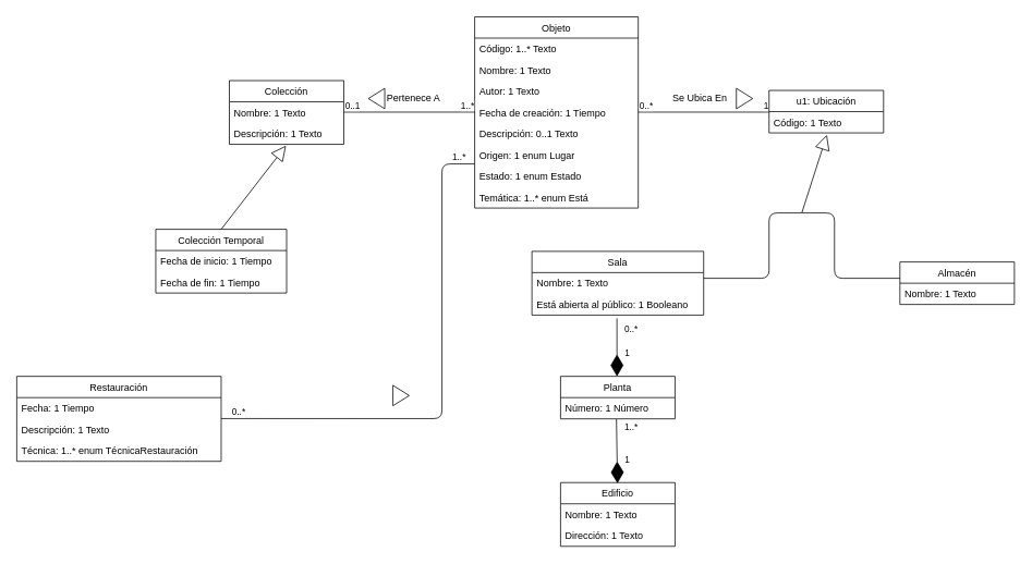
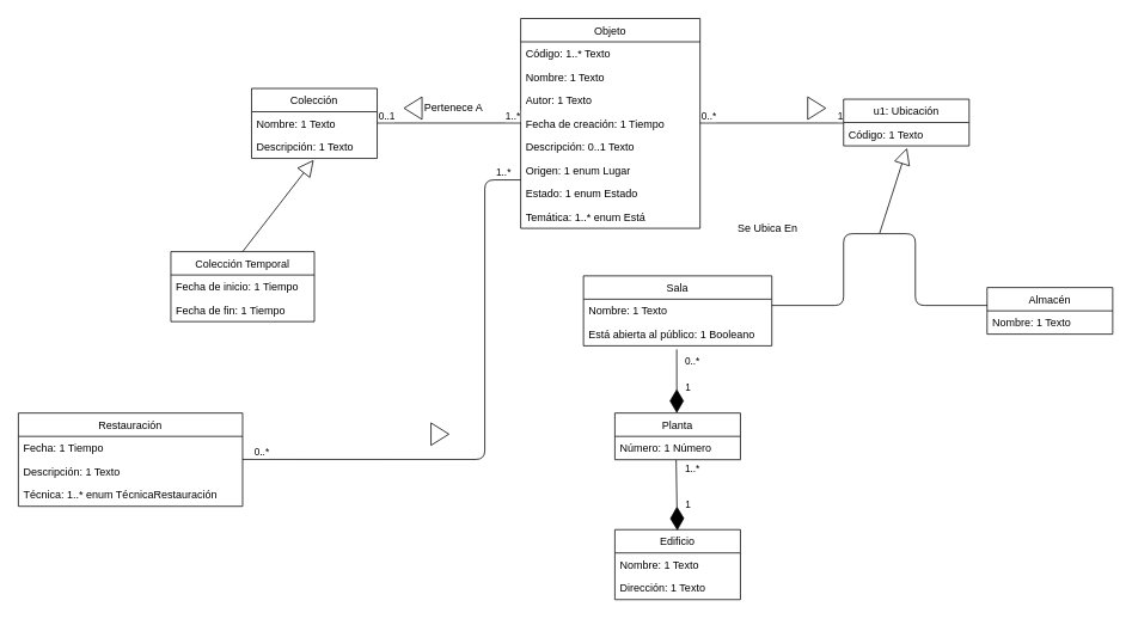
  <mxCell id="0" />
  <mxCell id="1" parent="0" />
  <mxCell id="2" value="Objeto" style="swimlane;fontStyle=0;childLayout=stackLayout;horizontal=1;startSize=26;fillColor=none;horizontalStack=0;resizeParent=1;resizeParentMax=0;resizeLast=0;collapsible=1;marginBottom=0;" vertex="1" parent="1"><mxGeometry x="580" y="20" width="200" height="234" as="geometry" /></mxCell>
  <mxCell id="3" value="Código: 1..* Texto" style="text;strokeColor=none;fillColor=none;align=left;verticalAlign=top;spacingLeft=4;spacingRight=4;overflow=hidden;rotatable=0;points=[[0,0.5],[1,0.5]];portConstraint=eastwest;" vertex="1" parent="2"><mxGeometry y="26" width="200" height="26" as="geometry" /></mxCell>
  <mxCell id="4" value="Nombre: 1 Texto" style="text;strokeColor=none;fillColor=none;align=left;verticalAlign=top;spacingLeft=4;spacingRight=4;overflow=hidden;rotatable=0;points=[[0,0.5],[1,0.5]];portConstraint=eastwest;" vertex="1" parent="2"><mxGeometry y="52" width="200" height="26" as="geometry" /></mxCell>
  <mxCell id="5" value="Autor: 1 Texto&#10;" style="text;strokeColor=none;fillColor=none;align=left;verticalAlign=top;spacingLeft=4;spacingRight=4;overflow=hidden;rotatable=0;points=[[0,0.5],[1,0.5]];portConstraint=eastwest;" vertex="1" parent="2"><mxGeometry y="78" width="200" height="26" as="geometry" /></mxCell>
  <mxCell id="6" value="Fecha de creación: 1 Tiempo" style="text;strokeColor=none;fillColor=none;align=left;verticalAlign=top;spacingLeft=4;spacingRight=4;overflow=hidden;rotatable=0;points=[[0,0.5],[1,0.5]];portConstraint=eastwest;" vertex="1" parent="2"><mxGeometry y="104" width="200" height="26" as="geometry" /></mxCell>
  <mxCell id="7" value="Descripción: 0..1 Texto" style="text;strokeColor=none;fillColor=none;align=left;verticalAlign=top;spacingLeft=4;spacingRight=4;overflow=hidden;rotatable=0;points=[[0,0.5],[1,0.5]];portConstraint=eastwest;" vertex="1" parent="2"><mxGeometry y="130" width="200" height="26" as="geometry" /></mxCell>
  <mxCell id="8" value="Origen: 1 enum Lugar" style="text;strokeColor=none;fillColor=none;align=left;verticalAlign=top;spacingLeft=4;spacingRight=4;overflow=hidden;rotatable=0;points=[[0,0.5],[1,0.5]];portConstraint=eastwest;" vertex="1" parent="2"><mxGeometry y="156" width="200" height="26" as="geometry" /></mxCell>
  <mxCell id="9" value="Estado: 1 enum Estado&#10;" style="text;strokeColor=none;fillColor=none;align=left;verticalAlign=top;spacingLeft=4;spacingRight=4;overflow=hidden;rotatable=0;points=[[0,0.5],[1,0.5]];portConstraint=eastwest;" vertex="1" parent="2"><mxGeometry y="182" width="200" height="26" as="geometry" /></mxCell>
  <mxCell id="10" value="Temática: 1..* enum Está" style="text;strokeColor=none;fillColor=none;align=left;verticalAlign=top;spacingLeft=4;spacingRight=4;overflow=hidden;rotatable=0;points=[[0,0.5],[1,0.5]];portConstraint=eastwest;" vertex="1" parent="2"><mxGeometry y="208" width="200" height="26" as="geometry" /></mxCell>
  <mxCell id="11" value="" style="endArrow=none;html=1;edgeStyle=orthogonalEdgeStyle;" edge="1" parent="1"><mxGeometry relative="1" as="geometry"><mxPoint x="780" y="136.58" as="sourcePoint" /><mxPoint x="940" y="136.58" as="targetPoint" /></mxGeometry></mxCell>
  <mxCell id="12" value="0..*" style="edgeLabel;resizable=0;html=1;align=left;verticalAlign=bottom;" connectable="0" vertex="1" parent="11"><mxGeometry x="-1" relative="1" as="geometry" /></mxCell>
  <mxCell id="13" value="1" style="edgeLabel;resizable=0;html=1;align=right;verticalAlign=bottom;" connectable="0" vertex="1" parent="11"><mxGeometry x="1" relative="1" as="geometry" /></mxCell>
  <mxCell id="14" value="Pertenece A" style="text;html=1;align=center;verticalAlign=middle;resizable=0;points=[];autosize=1;strokeColor=none;fillColor=none;" vertex="1" parent="1"><mxGeometry x="460" y="105" width="90" height="30" as="geometry" /></mxCell>
  <mxCell id="15" value="" style="triangle;whiteSpace=wrap;html=1;direction=west;" vertex="1" parent="1"><mxGeometry x="450" y="107.5" width="20" height="25" as="geometry" /></mxCell>
  <mxCell id="16" value="" style="endArrow=none;html=1;edgeStyle=orthogonalEdgeStyle;" edge="1" parent="1"><mxGeometry relative="1" as="geometry"><mxPoint x="420" y="136.58" as="sourcePoint" /><mxPoint x="580" y="136.58" as="targetPoint" /></mxGeometry></mxCell>
  <mxCell id="17" value="0..1" style="edgeLabel;resizable=0;html=1;align=left;verticalAlign=bottom;" connectable="0" vertex="1" parent="16"><mxGeometry x="-1" relative="1" as="geometry" /></mxCell>
  <mxCell id="18" value="1..*" style="edgeLabel;resizable=0;html=1;align=right;verticalAlign=bottom;" connectable="0" vertex="1" parent="16"><mxGeometry x="1" relative="1" as="geometry" /></mxCell>
- <mxCell id="19" value="Se Ubica En" style="text;html=1;align=center;verticalAlign=middle;resizable=0;points=[];autosize=1;strokeColor=none;fillColor=none;" vertex="1" parent="1"><mxGeometry x="810" y="105" width="90" height="30" as="geometry" /></mxCell>
+ <mxCell id="19" value="Se Ubica En" style="text;html=1;align=center;verticalAlign=middle;resizable=0;points=[];autosize=1;strokeColor=none;fillColor=none;" vertex="1" parent="1"><mxGeometry x="810" y="240" width="90" height="30" as="geometry" /></mxCell>
  <mxCell id="20" value="" style="triangle;whiteSpace=wrap;html=1;" vertex="1" parent="1"><mxGeometry x="900" y="107.5" width="20" height="25" as="geometry" /></mxCell>
  <mxCell id="21" value="Colección" style="swimlane;fontStyle=0;childLayout=stackLayout;horizontal=1;startSize=26;fillColor=none;horizontalStack=0;resizeParent=1;resizeParentMax=0;resizeLast=0;collapsible=1;marginBottom=0;" vertex="1" parent="1"><mxGeometry x="280" y="98" width="140" height="78" as="geometry" /></mxCell>
  <mxCell id="22" value="Nombre: 1 Texto&#10;" style="text;strokeColor=none;fillColor=none;align=left;verticalAlign=top;spacingLeft=4;spacingRight=4;overflow=hidden;rotatable=0;points=[[0,0.5],[1,0.5]];portConstraint=eastwest;" vertex="1" parent="21"><mxGeometry y="26" width="140" height="26" as="geometry" /></mxCell>
  <mxCell id="23" value="Descripción: 1 Texto" style="text;strokeColor=none;fillColor=none;align=left;verticalAlign=top;spacingLeft=4;spacingRight=4;overflow=hidden;rotatable=0;points=[[0,0.5],[1,0.5]];portConstraint=eastwest;" vertex="1" parent="21"><mxGeometry y="52" width="140" height="26" as="geometry" /></mxCell>
  <mxCell id="24" value="u1: Ubicación" style="swimlane;fontStyle=0;childLayout=stackLayout;horizontal=1;startSize=26;fillColor=none;horizontalStack=0;resizeParent=1;resizeParentMax=0;resizeLast=0;collapsible=1;marginBottom=0;" vertex="1" parent="1"><mxGeometry x="940" y="110" width="140" height="52" as="geometry" /></mxCell>
  <mxCell id="25" value="Código: 1 Texto" style="text;strokeColor=none;fillColor=none;align=left;verticalAlign=top;spacingLeft=4;spacingRight=4;overflow=hidden;rotatable=0;points=[[0,0.5],[1,0.5]];portConstraint=eastwest;" vertex="1" parent="24"><mxGeometry y="26" width="140" height="26" as="geometry" /></mxCell>
  <mxCell id="26" value="" style="endArrow=block;endSize=16;endFill=0;html=1;exitX=0.5;exitY=0;exitDx=0;exitDy=0;entryX=0.495;entryY=1.064;entryDx=0;entryDy=0;entryPerimeter=0;" edge="1" parent="1" source="27" target="23"><mxGeometry width="160" relative="1" as="geometry"><mxPoint x="349.58" y="296" as="sourcePoint" /><mxPoint x="349.58" y="176" as="targetPoint" /></mxGeometry></mxCell>
  <mxCell id="27" value="Colección Temporal" style="swimlane;fontStyle=0;childLayout=stackLayout;horizontal=1;startSize=26;fillColor=none;horizontalStack=0;resizeParent=1;resizeParentMax=0;resizeLast=0;collapsible=1;marginBottom=0;" vertex="1" parent="1"><mxGeometry x="190" y="280" width="160" height="78" as="geometry" /></mxCell>
  <mxCell id="28" value="Fecha de inicio: 1 Tiempo" style="text;strokeColor=none;fillColor=none;align=left;verticalAlign=top;spacingLeft=4;spacingRight=4;overflow=hidden;rotatable=0;points=[[0,0.5],[1,0.5]];portConstraint=eastwest;" vertex="1" parent="27"><mxGeometry y="26" width="160" height="26" as="geometry" /></mxCell>
  <mxCell id="29" value="Fecha de fin: 1 Tiempo" style="text;strokeColor=none;fillColor=none;align=left;verticalAlign=top;spacingLeft=4;spacingRight=4;overflow=hidden;rotatable=0;points=[[0,0.5],[1,0.5]];portConstraint=eastwest;" vertex="1" parent="27"><mxGeometry y="52" width="160" height="26" as="geometry" /></mxCell>
  <mxCell id="30" value="" style="endArrow=block;endSize=16;endFill=0;html=1;entryX=0.505;entryY=1.09;entryDx=0;entryDy=0;entryPerimeter=0;" edge="1" parent="1" target="25"><mxGeometry width="160" relative="1" as="geometry"><mxPoint x="980" y="260" as="sourcePoint" /><mxPoint x="979.3" y="210.004" as="targetPoint" /></mxGeometry></mxCell>
  <mxCell id="31" value="" style="endArrow=none;html=1;edgeStyle=orthogonalEdgeStyle;" edge="1" parent="1"><mxGeometry relative="1" as="geometry"><mxPoint x="860" y="340" as="sourcePoint" /><mxPoint x="980" y="260" as="targetPoint" /><Array as="points"><mxPoint x="860" y="340" /><mxPoint x="940" y="340" /><mxPoint x="940" y="260" /></Array></mxGeometry></mxCell>
  <mxCell id="32" value="" style="endArrow=none;html=1;edgeStyle=orthogonalEdgeStyle;" edge="1" parent="1"><mxGeometry relative="1" as="geometry"><mxPoint x="1100" y="340" as="sourcePoint" /><mxPoint x="980" y="260" as="targetPoint" /><Array as="points"><mxPoint x="1020" y="340" /><mxPoint x="1020" y="260" /></Array></mxGeometry></mxCell>
  <mxCell id="33" value="Sala" style="swimlane;fontStyle=0;childLayout=stackLayout;horizontal=1;startSize=26;fillColor=none;horizontalStack=0;resizeParent=1;resizeParentMax=0;resizeLast=0;collapsible=1;marginBottom=0;" vertex="1" parent="1"><mxGeometry x="650" y="307" width="210" height="78" as="geometry" /></mxCell>
  <mxCell id="34" value="Nombre: 1 Texto" style="text;strokeColor=none;fillColor=none;align=left;verticalAlign=top;spacingLeft=4;spacingRight=4;overflow=hidden;rotatable=0;points=[[0,0.5],[1,0.5]];portConstraint=eastwest;" vertex="1" parent="33"><mxGeometry y="26" width="210" height="26" as="geometry" /></mxCell>
  <mxCell id="35" value="Está abierta al público: 1 Booleano&#10;" style="text;strokeColor=none;fillColor=none;align=left;verticalAlign=top;spacingLeft=4;spacingRight=4;overflow=hidden;rotatable=0;points=[[0,0.5],[1,0.5]];portConstraint=eastwest;" vertex="1" parent="33"><mxGeometry y="52" width="210" height="26" as="geometry" /></mxCell>
  <mxCell id="36" value="Almacén" style="swimlane;fontStyle=0;childLayout=stackLayout;horizontal=1;startSize=26;fillColor=none;horizontalStack=0;resizeParent=1;resizeParentMax=0;resizeLast=0;collapsible=1;marginBottom=0;" vertex="1" parent="1"><mxGeometry x="1100" y="320" width="140" height="52" as="geometry" /></mxCell>
  <mxCell id="37" value="Nombre: 1 Texto" style="text;strokeColor=none;fillColor=none;align=left;verticalAlign=top;spacingLeft=4;spacingRight=4;overflow=hidden;rotatable=0;points=[[0,0.5],[1,0.5]];portConstraint=eastwest;" vertex="1" parent="36"><mxGeometry y="26" width="140" height="26" as="geometry" /></mxCell>
  <mxCell id="38" value="" style="endArrow=diamondThin;endFill=1;endSize=24;html=1;exitX=0.495;exitY=1.154;exitDx=0;exitDy=0;exitPerimeter=0;" edge="1" parent="1" source="35"><mxGeometry width="160" relative="1" as="geometry"><mxPoint x="675" y="400" as="sourcePoint" /><mxPoint x="754" y="460" as="targetPoint" /></mxGeometry></mxCell>
  <mxCell id="39" value="Planta" style="swimlane;fontStyle=0;childLayout=stackLayout;horizontal=1;startSize=26;fillColor=none;horizontalStack=0;resizeParent=1;resizeParentMax=0;resizeLast=0;collapsible=1;marginBottom=0;" vertex="1" parent="1"><mxGeometry x="685" y="460" width="140" height="52" as="geometry" /></mxCell>
  <mxCell id="40" value="Número: 1 Número" style="text;strokeColor=none;fillColor=none;align=left;verticalAlign=top;spacingLeft=4;spacingRight=4;overflow=hidden;rotatable=0;points=[[0,0.5],[1,0.5]];portConstraint=eastwest;" vertex="1" parent="39"><mxGeometry y="26" width="140" height="26" as="geometry" /></mxCell>
  <mxCell id="41" value="Edificio" style="swimlane;fontStyle=0;childLayout=stackLayout;horizontal=1;startSize=26;fillColor=none;horizontalStack=0;resizeParent=1;resizeParentMax=0;resizeLast=0;collapsible=1;marginBottom=0;" vertex="1" parent="1"><mxGeometry x="685" y="590" width="140" height="78" as="geometry" /></mxCell>
  <mxCell id="42" value="Nombre: 1 Texto    &#10;" style="text;strokeColor=none;fillColor=none;align=left;verticalAlign=top;spacingLeft=4;spacingRight=4;overflow=hidden;rotatable=0;points=[[0,0.5],[1,0.5]];portConstraint=eastwest;" vertex="1" parent="41"><mxGeometry y="26" width="140" height="26" as="geometry" /></mxCell>
  <mxCell id="43" value="Dirección: 1 Texto&#10;" style="text;strokeColor=none;fillColor=none;align=left;verticalAlign=top;spacingLeft=4;spacingRight=4;overflow=hidden;rotatable=0;points=[[0,0.5],[1,0.5]];portConstraint=eastwest;" vertex="1" parent="41"><mxGeometry y="52" width="140" height="26" as="geometry" /></mxCell>
  <mxCell id="44" value="" style="endArrow=diamondThin;endFill=1;endSize=24;html=1;exitX=0.488;exitY=1.013;exitDx=0;exitDy=0;exitPerimeter=0;" edge="1" parent="1" source="40"><mxGeometry width="160" relative="1" as="geometry"><mxPoint x="770" y="530" as="sourcePoint" /><mxPoint x="754.63" y="591" as="targetPoint" /></mxGeometry></mxCell>
  <mxCell id="45" value="1" style="edgeLabel;resizable=0;html=1;align=right;verticalAlign=bottom;" connectable="0" vertex="1" parent="1"><mxGeometry x="770" y="440" as="geometry" /></mxCell>
  <mxCell id="46" value="1" style="edgeLabel;resizable=0;html=1;align=right;verticalAlign=bottom;" connectable="0" vertex="1" parent="1"><mxGeometry x="770" y="570" as="geometry" /></mxCell>
  <mxCell id="47" value="1..*" style="edgeLabel;resizable=0;html=1;align=right;verticalAlign=bottom;" connectable="0" vertex="1" parent="1"><mxGeometry x="780" y="530" as="geometry" /></mxCell>
  <mxCell id="48" value="0..*" style="edgeLabel;resizable=0;html=1;align=right;verticalAlign=bottom;" connectable="0" vertex="1" parent="1"><mxGeometry x="780" y="410" as="geometry" /></mxCell>
  <mxCell id="49" value="" style="endArrow=none;html=1;edgeStyle=orthogonalEdgeStyle;entryX=1;entryY=-0.013;entryDx=0;entryDy=0;entryPerimeter=0;" edge="1" parent="1" target="54"><mxGeometry relative="1" as="geometry"><mxPoint x="580" y="200" as="sourcePoint" /><mxPoint x="310" y="510" as="targetPoint" /><Array as="points"><mxPoint x="540" y="200" /><mxPoint x="540" y="512" /></Array></mxGeometry></mxCell>
  <mxCell id="50" value="1..*" style="edgeLabel;resizable=0;html=1;align=left;verticalAlign=bottom;" connectable="0" vertex="1" parent="49"><mxGeometry x="-1" relative="1" as="geometry"><mxPoint x="-29" as="offset" /></mxGeometry></mxCell>
  <mxCell id="51" value="0..* " style="edgeLabel;resizable=0;html=1;align=right;verticalAlign=bottom;" connectable="0" vertex="1" parent="49"><mxGeometry x="1" relative="1" as="geometry"><mxPoint x="30" as="offset" /></mxGeometry></mxCell>
  <mxCell id="52" value="Restauración" style="swimlane;fontStyle=0;childLayout=stackLayout;horizontal=1;startSize=26;fillColor=none;horizontalStack=0;resizeParent=1;resizeParentMax=0;resizeLast=0;collapsible=1;marginBottom=0;" vertex="1" parent="1"><mxGeometry x="20" y="460" width="250" height="104" as="geometry" /></mxCell>
  <mxCell id="53" value="Fecha: 1 Tiempo" style="text;strokeColor=none;fillColor=none;align=left;verticalAlign=top;spacingLeft=4;spacingRight=4;overflow=hidden;rotatable=0;points=[[0,0.5],[1,0.5]];portConstraint=eastwest;" vertex="1" parent="52"><mxGeometry y="26" width="250" height="26" as="geometry" /></mxCell>
  <mxCell id="54" value="Descripción: 1 Texto" style="text;strokeColor=none;fillColor=none;align=left;verticalAlign=top;spacingLeft=4;spacingRight=4;overflow=hidden;rotatable=0;points=[[0,0.5],[1,0.5]];portConstraint=eastwest;" vertex="1" parent="52"><mxGeometry y="52" width="250" height="26" as="geometry" /></mxCell>
  <mxCell id="55" value="Técnica: 1..* enum TécnicaRestauración" style="text;strokeColor=none;fillColor=none;align=left;verticalAlign=top;spacingLeft=4;spacingRight=4;overflow=hidden;rotatable=0;points=[[0,0.5],[1,0.5]];portConstraint=eastwest;" vertex="1" parent="52"><mxGeometry y="78" width="250" height="26" as="geometry" /></mxCell>
  <mxCell id="56" value="" style="triangle;whiteSpace=wrap;html=1;" vertex="1" parent="1"><mxGeometry x="480" y="471" width="20" height="25" as="geometry" /></mxCell>
